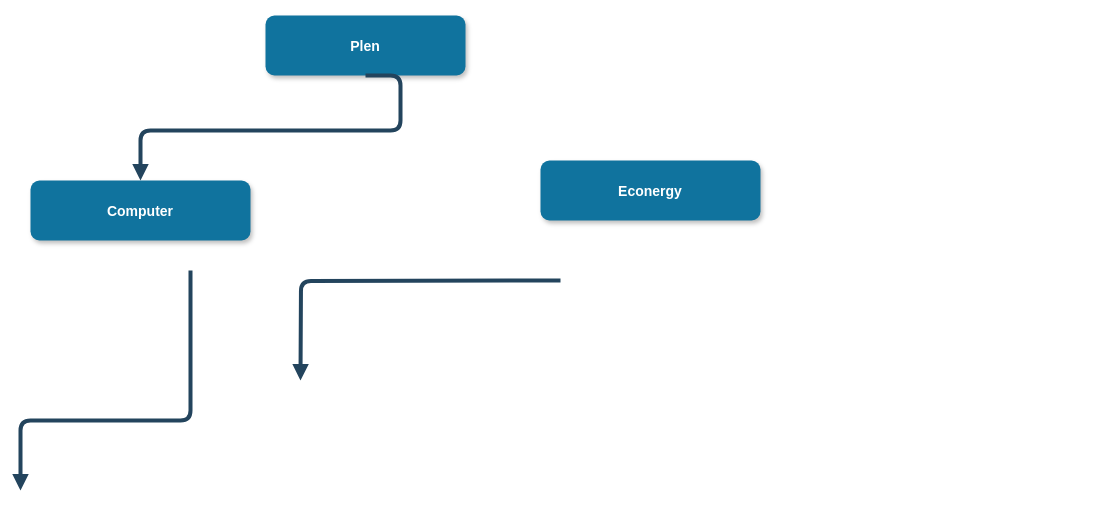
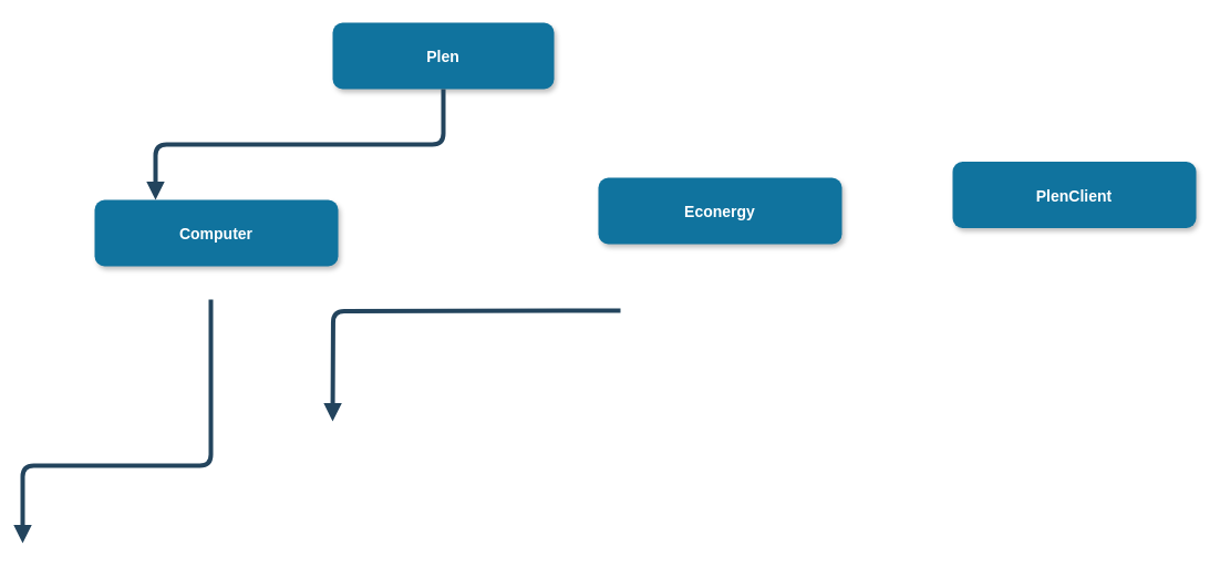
  <mxCell id="0" />
  <mxCell id="1" parent="0" />
- <mxCell id="2" value="Plen" style="rounded=1;fillColor=#10739E;strokeColor=none;shadow=1;gradientColor=none;fontStyle=1;fontColor=#FFFFFF;fontSize=14;" parent="1" vertex="1"><mxGeometry x="265" y="15" width="200" height="60" as="geometry" /></mxCell>
- <mxCell id="3" value="Computer" style="rounded=1;fillColor=#10739E;strokeColor=none;shadow=1;gradientColor=none;fontStyle=1;fontColor=#FFFFFF;fontSize=14;" parent="1" vertex="1"><mxGeometry x="30" y="180" width="220" height="60" as="geometry" /></mxCell>
+ <mxCell id="2" value="Plen" style="rounded=1;fillColor=#10739E;strokeColor=none;shadow=1;gradientColor=none;fontStyle=1;fontColor=#FFFFFF;fontSize=14;" parent="1" vertex="1"><mxGeometry x="300" y="20" width="200" height="60" as="geometry" /></mxCell>
+ <mxCell id="3" value="Computer" style="rounded=1;fillColor=#10739E;strokeColor=none;shadow=1;gradientColor=none;fontStyle=1;fontColor=#FFFFFF;fontSize=14;" parent="1" vertex="1"><mxGeometry x="85" y="180" width="220" height="60" as="geometry" /></mxCell>
  <mxCell id="4" value="" style="strokeWidth=4;endArrow=block;endFill=1;fontStyle=1;strokeColor=#23445D;exitX=0.5;exitY=1;exitDx=0;exitDy=0;edgeStyle=orthogonalEdgeStyle;" parent="1" source="2" target="3" edge="1"><mxGeometry x="22" y="165.5" width="100" height="100" as="geometry"><mxPoint x="-278" y="65.5" as="sourcePoint" /><mxPoint x="-178" y="-34.5" as="targetPoint" /><Array as="points"><mxPoint x="400" y="130" /><mxPoint x="140" y="130" /></Array></mxGeometry></mxCell>
  <mxCell id="5" value="" style="edgeStyle=elbowEdgeStyle;elbow=vertical;strokeWidth=4;endArrow=block;endFill=1;fontStyle=1;strokeColor=#23445D;" parent="1" edge="1"><mxGeometry x="22" y="165.5" width="100" height="100" as="geometry"><mxPoint x="190" y="270" as="sourcePoint" /><mxPoint x="20" y="490" as="targetPoint" /><Array as="points"><mxPoint x="190" y="420" /></Array></mxGeometry></mxCell>
  <mxCell id="6" value="Econergy" style="rounded=1;fillColor=#10739E;strokeColor=none;shadow=1;gradientColor=none;fontStyle=1;fontColor=#FFFFFF;fontSize=14;" vertex="1" parent="1"><mxGeometry x="540" y="160" width="220" height="60" as="geometry" /></mxCell>
+ <mxCell id="7" value="PlenClient" style="rounded=1;fillColor=#10739E;strokeColor=none;shadow=1;gradientColor=none;fontStyle=1;fontColor=#FFFFFF;fontSize=14;" vertex="1" parent="1"><mxGeometry x="860" y="145.5" width="220" height="60" as="geometry" /></mxCell>
  <mxCell id="8" value="" style="strokeWidth=4;endArrow=block;endFill=1;fontStyle=1;strokeColor=#23445D;exitX=0.5;exitY=1;exitDx=0;exitDy=0;edgeStyle=orthogonalEdgeStyle;" edge="1" parent="1"><mxGeometry x="22" y="165.5" width="100" height="100" as="geometry"><mxPoint x="560" y="280" as="sourcePoint" /><mxPoint x="300" y="380" as="targetPoint" /></mxGeometry></mxCell>
